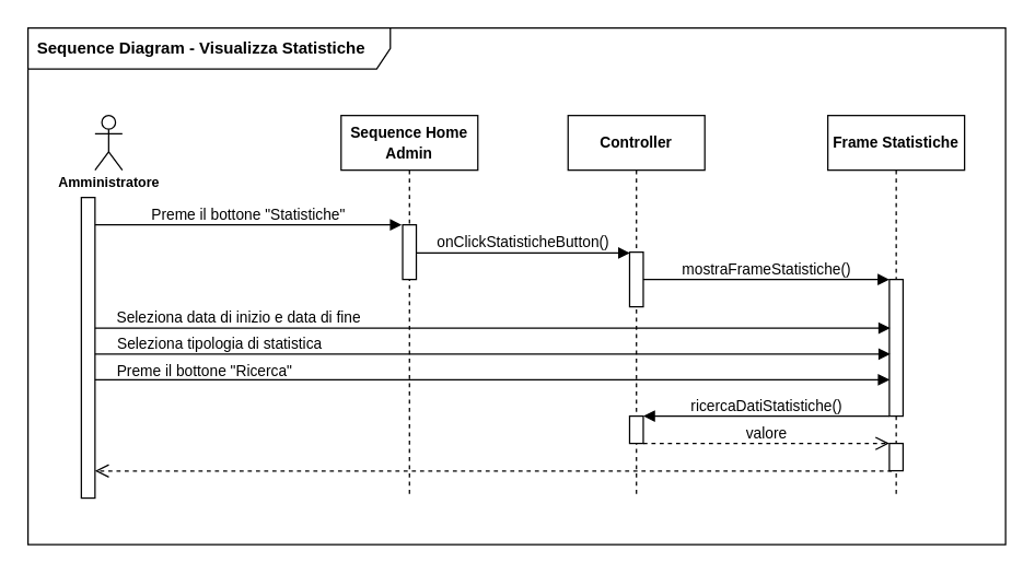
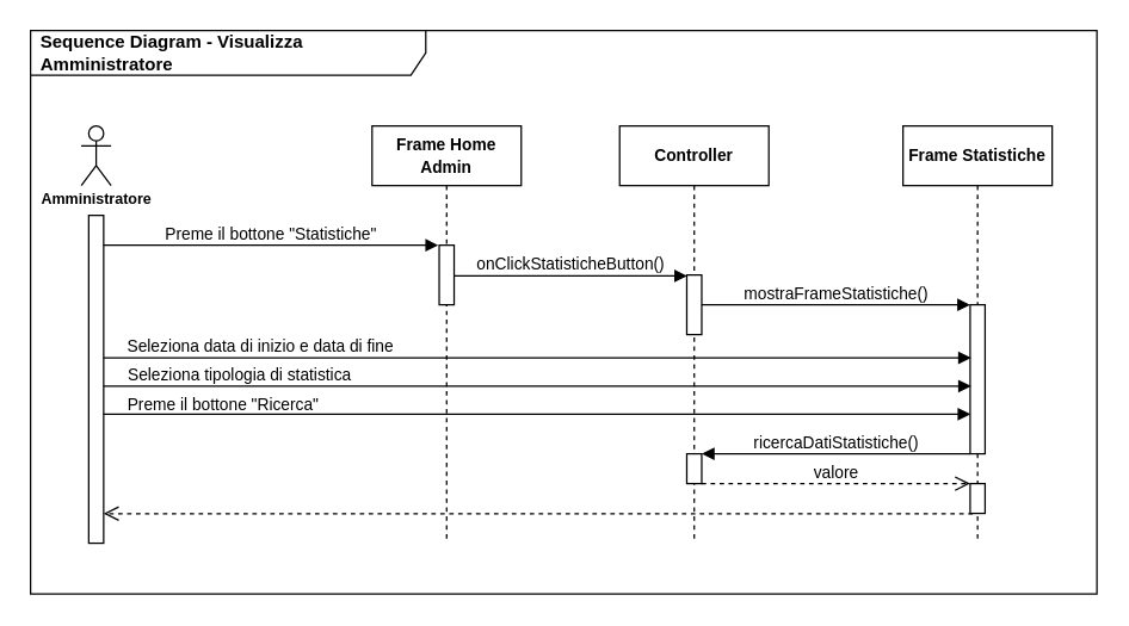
  <mxCell id="0" />
  <mxCell id="1" parent="0" />
- <mxCell id="2" value="&lt;b&gt;Sequence Diagram - Visualizza Statistiche&lt;/b&gt;" style="shape=umlFrame;whiteSpace=wrap;html=1;width=265;height=30;boundedLbl=1;verticalAlign=middle;align=left;spacingLeft=5;" vertex="1" parent="1"><mxGeometry x="20" y="20" width="715" height="378" as="geometry" /></mxCell>
+ <mxCell id="2" value="&lt;b&gt;Sequence Diagram - Visualizza Amministratore&lt;/b&gt;" style="shape=umlFrame;whiteSpace=wrap;html=1;width=265;height=30;boundedLbl=1;verticalAlign=middle;align=left;spacingLeft=5;" vertex="1" parent="1"><mxGeometry x="20" y="20" width="715" height="378" as="geometry" /></mxCell>
  <mxCell id="3" value="Preme il bottone &quot;Statistiche&quot;" style="html=1;verticalAlign=bottom;endArrow=block;rounded=0;entryX=-0.067;entryY=0;entryDx=0;entryDy=0;entryPerimeter=0;labelBackgroundColor=none;spacingBottom=-2;" edge="1" parent="1" source="20" target="11"><mxGeometry width="80" relative="1" as="geometry"><mxPoint x="114" y="164" as="sourcePoint" /><mxPoint x="215" y="164" as="targetPoint" /></mxGeometry></mxCell>
  <mxCell id="4" value="&lt;b&gt;&lt;font style=&quot;font-size: 11px;&quot;&gt;Frame Statistiche&lt;/font&gt;&lt;/b&gt;" style="shape=umlLifeline;perimeter=lifelinePerimeter;whiteSpace=wrap;html=1;container=1;collapsible=0;recursiveResize=0;outlineConnect=0;" vertex="1" parent="1"><mxGeometry x="605" y="84" width="100" height="280" as="geometry" /></mxCell>
  <mxCell id="5" value="" style="html=1;points=[];perimeter=orthogonalPerimeter;" vertex="1" parent="4"><mxGeometry x="45" y="120" width="10" height="100" as="geometry" /></mxCell>
  <mxCell id="6" value="" style="html=1;points=[];perimeter=orthogonalPerimeter;" vertex="1" parent="4"><mxGeometry x="45" y="240" width="10" height="20" as="geometry" /></mxCell>
  <mxCell id="7" value="&lt;b&gt;&lt;font style=&quot;font-size: 11px;&quot;&gt;Controller&lt;/font&gt;&lt;/b&gt;" style="shape=umlLifeline;perimeter=lifelinePerimeter;whiteSpace=wrap;html=1;container=1;collapsible=0;recursiveResize=0;outlineConnect=0;" vertex="1" parent="1"><mxGeometry x="415" y="84" width="100" height="280" as="geometry" /></mxCell>
  <mxCell id="8" value="" style="html=1;points=[];perimeter=orthogonalPerimeter;" vertex="1" parent="7"><mxGeometry x="45" y="100" width="10" height="40" as="geometry" /></mxCell>
  <mxCell id="9" value="" style="html=1;points=[];perimeter=orthogonalPerimeter;" vertex="1" parent="7"><mxGeometry x="45" y="220" width="10" height="20" as="geometry" /></mxCell>
- <mxCell id="10" value="&lt;font style=&quot;font-size: 11px;&quot;&gt;Sequence Home Admin&lt;/font&gt;" style="shape=umlLifeline;perimeter=lifelinePerimeter;whiteSpace=wrap;html=1;container=1;collapsible=0;recursiveResize=0;outlineConnect=0;fontStyle=1" vertex="1" parent="1"><mxGeometry x="249" y="84" width="100" height="280" as="geometry" /></mxCell>
+ <mxCell id="10" value="&lt;font style=&quot;font-size: 11px;&quot;&gt;Frame Home Admin&lt;/font&gt;" style="shape=umlLifeline;perimeter=lifelinePerimeter;whiteSpace=wrap;html=1;container=1;collapsible=0;recursiveResize=0;outlineConnect=0;fontStyle=1" vertex="1" parent="1"><mxGeometry x="249" y="84" width="100" height="280" as="geometry" /></mxCell>
  <mxCell id="11" value="" style="html=1;points=[];perimeter=orthogonalPerimeter;" vertex="1" parent="10"><mxGeometry x="45" y="80" width="10" height="40" as="geometry" /></mxCell>
  <mxCell id="12" value="onClickStatisticheButton()" style="html=1;verticalAlign=bottom;endArrow=block;rounded=0;entryX=0.024;entryY=0.016;entryDx=0;entryDy=0;entryPerimeter=0;labelBackgroundColor=none;spacingBottom=-1;" edge="1" parent="1" source="11" target="8"><mxGeometry x="-0.002" width="80" relative="1" as="geometry"><mxPoint x="320" y="185" as="sourcePoint" /><mxPoint x="435" y="184" as="targetPoint" /><mxPoint as="offset" /></mxGeometry></mxCell>
  <mxCell id="13" value="mostraFrameStatistiche()" style="html=1;verticalAlign=bottom;endArrow=block;rounded=0;labelBackgroundColor=none;spacingBottom=-2;" edge="1" parent="1" source="8" target="5"><mxGeometry x="0.001" width="80" relative="1" as="geometry"><mxPoint x="485" y="204" as="sourcePoint" /><mxPoint x="634" y="204" as="targetPoint" /><mxPoint as="offset" /></mxGeometry></mxCell>
  <mxCell id="14" value="Seleziona data di inizio e data di fine" style="html=1;verticalAlign=bottom;endArrow=block;rounded=0;spacingLeft=7;labelBackgroundColor=none;entryX=0.057;entryY=0.356;entryDx=0;entryDy=0;entryPerimeter=0;" edge="1" parent="1" source="20" target="5"><mxGeometry x="-0.651" y="-1" width="80" relative="1" as="geometry"><mxPoint x="114" y="244" as="sourcePoint" /><mxPoint x="614" y="244" as="targetPoint" /><mxPoint as="offset" /></mxGeometry></mxCell>
  <mxCell id="15" value="Seleziona tipologia di statistica" style="html=1;verticalAlign=bottom;endArrow=block;rounded=0;labelBackgroundColor=none;spacingBottom=-1;spacingLeft=0;entryX=0.06;entryY=0.546;entryDx=0;entryDy=0;entryPerimeter=0;" edge="1" parent="1" source="20" target="5"><mxGeometry x="-0.688" width="80" relative="1" as="geometry"><mxPoint x="114" y="264" as="sourcePoint" /><mxPoint x="634" y="264" as="targetPoint" /><mxPoint as="offset" /></mxGeometry></mxCell>
  <mxCell id="16" value="Preme il bottone &quot;Ricerca&quot;" style="html=1;verticalAlign=bottom;endArrow=block;rounded=0;spacingLeft=-22;labelBackgroundColor=none;entryX=0.02;entryY=0.734;entryDx=0;entryDy=0;entryPerimeter=0;spacingBottom=-2;" edge="1" parent="1" source="20" target="5"><mxGeometry x="-0.686" y="-1" width="80" relative="1" as="geometry"><mxPoint x="114" y="283" as="sourcePoint" /><mxPoint x="644" y="284" as="targetPoint" /><mxPoint as="offset" /></mxGeometry></mxCell>
  <mxCell id="17" value="ricercaDatiStatistiche()" style="html=1;verticalAlign=bottom;endArrow=block;rounded=0;entryX=1;entryY=0.001;entryDx=0;entryDy=0;entryPerimeter=0;labelBackgroundColor=none;spacingBottom=-2;" edge="1" parent="1" source="5" target="9"><mxGeometry width="80" relative="1" as="geometry"><mxPoint x="500" y="304" as="sourcePoint" /><mxPoint x="490" y="304" as="targetPoint" /></mxGeometry></mxCell>
  <mxCell id="18" value="valore" style="html=1;verticalAlign=bottom;endArrow=open;dashed=1;endSize=8;rounded=0;labelBackgroundColor=none;spacingBottom=-2;" edge="1" parent="1" source="9" target="6"><mxGeometry relative="1" as="geometry"><mxPoint x="595" y="324" as="sourcePoint" /><mxPoint x="515" y="324" as="targetPoint" /></mxGeometry></mxCell>
- <mxCell id="19" value="&lt;font style=&quot;font-size: 10px;&quot;&gt;&lt;b&gt;Amministratore&lt;/b&gt;&lt;/font&gt;" style="shape=umlActor;verticalLabelPosition=bottom;verticalAlign=top;html=1;fillColor=none;spacing=-3;" vertex="1" parent="1"><mxGeometry x="69" y="84" width="20" height="40" as="geometry" /></mxCell>
+ <mxCell id="19" value="&lt;font style=&quot;font-size: 10px;&quot;&gt;&lt;b&gt;Amministratore&lt;/b&gt;&lt;/font&gt;" style="shape=umlActor;verticalLabelPosition=bottom;verticalAlign=top;html=1;fillColor=none;spacing=-3;" vertex="1" parent="1"><mxGeometry x="54" y="84" width="20" height="40" as="geometry" /></mxCell>
  <mxCell id="20" value="" style="html=1;points=[];perimeter=orthogonalPerimeter;fontSize=10;fillColor=none;" vertex="1" parent="1"><mxGeometry x="59" y="144" width="10" height="220" as="geometry" /></mxCell>
  <mxCell id="21" value="" style="html=1;verticalAlign=bottom;endArrow=open;dashed=1;endSize=8;rounded=0;labelBackgroundColor=none;fontSize=11;exitX=0.171;exitY=1.007;exitDx=0;exitDy=0;exitPerimeter=0;" edge="1" parent="1" source="6" target="20"><mxGeometry relative="1" as="geometry"><mxPoint x="415" y="344" as="sourcePoint" /><mxPoint x="335" y="344" as="targetPoint" /></mxGeometry></mxCell>
